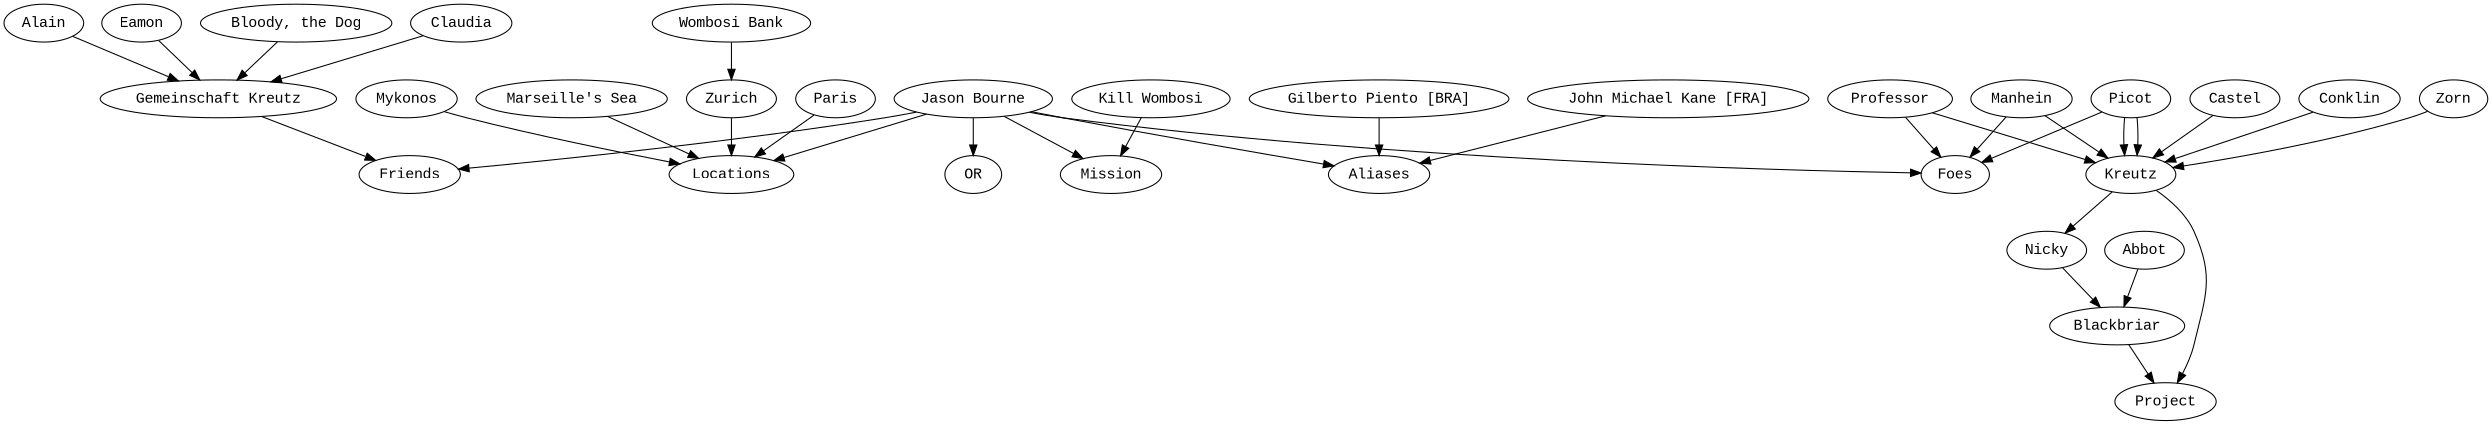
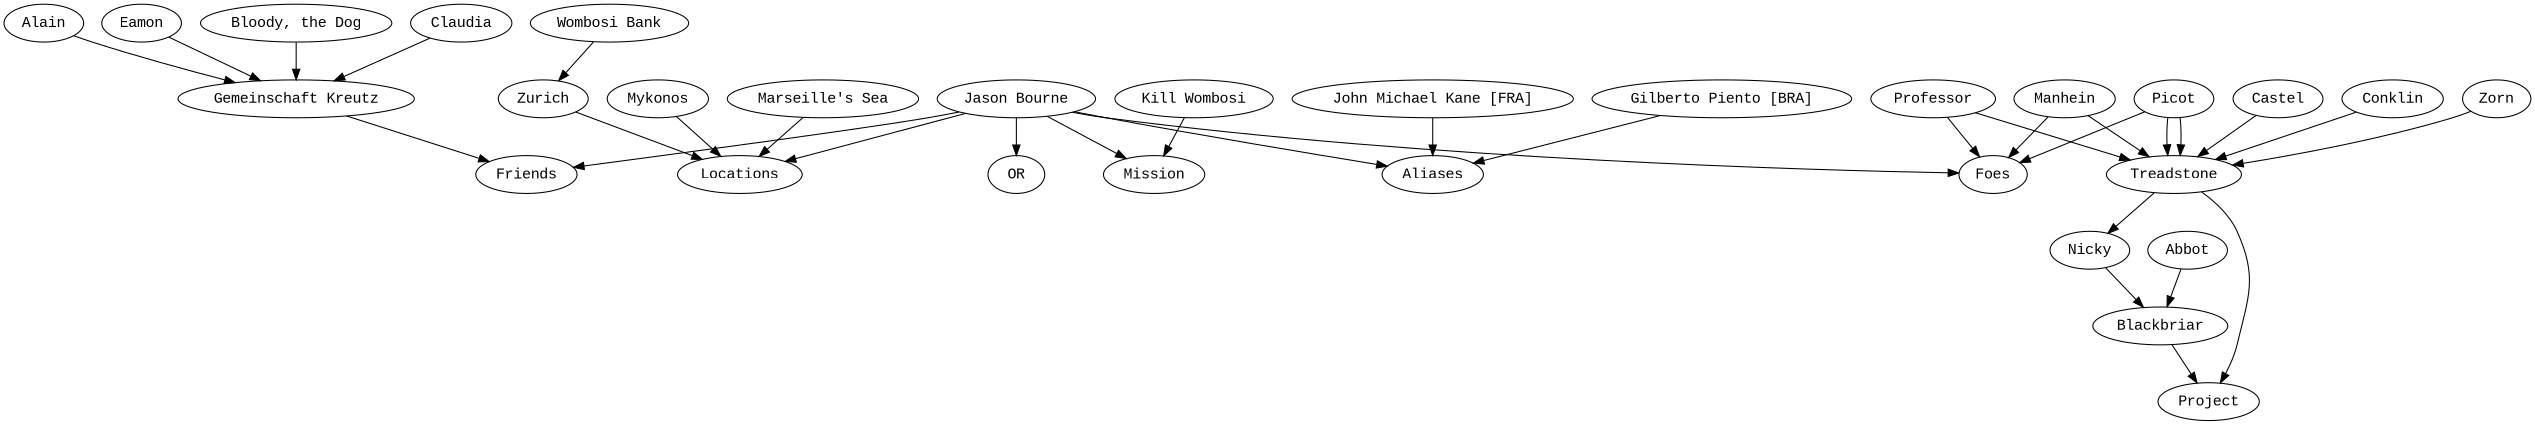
  digraph {
    fontname="Liberation Mono"
    node [fontname="Liberation Mono"]
    edge [fontname="Liberation Mono"]
    n1 [label="Jason Bourne"]
    n2 [label=Friends]
    n3 [label=Foes]
    n4 [label=Locations]
    OR
    n6 [label=Aliases]
    n7 [label=Mission]
    n8 [label="Gemeinschaft Kreutz"]
    n9 [label=Eamon]
    n10 [label="Bloody, the Dog"]
    n11 [label=Claudia]
    n12 [label=Alain]
    n13 [label=Professor]
-   n14 [label=Kreutz]
+   n14 [label=Treadstone]
    n15 [label=Project]
    n16 [label=Nicky]
    n17 [label=Manhein]
    n18 [label=Castel]
    n19 [label="Marseille's Sea"]
    n20 [label="Wombosi Bank"]
    n21 [label=Zurich]
-   n22 [label=Paris]
    n23 [label=Mykonos]
    n24 [label=Blackbriar]
    n25 [label=Conklin]
    n26 [label=Abbot]
    n27 [label=Picot]
    n28 [label=Zorn]
    n29 [label="John Michael Kane [FRA]"]
    n30 [label="Gilberto Piento [BRA]"]
    n31 [label="Kill Wombosi"]
    n1 -> n2
    n1 -> n3
    n1 -> n4
    n1 -> OR
    n1 -> n6
    n1 -> n7
    n8 -> n2
    n9 -> n8
    n10 -> n8
    n11 -> n8
    n12 -> n8
    n13 -> n3
    n13 -> n14
    n14 -> n15
    n14 -> n16
    n16 -> n24
    n17 -> n3
    n17 -> n14
    n18 -> n14
    n19 -> n4
    n20 -> n21
    n21 -> n4
-   n22 -> n4
    n23 -> n4
    n24 -> n15
    n25 -> n14
    n26 -> n24
    n27 -> n3
    n27 -> n14
    n27 -> n14
    n28 -> n14
    n29 -> n6
    n30 -> n6
    n31 -> n7
  }
